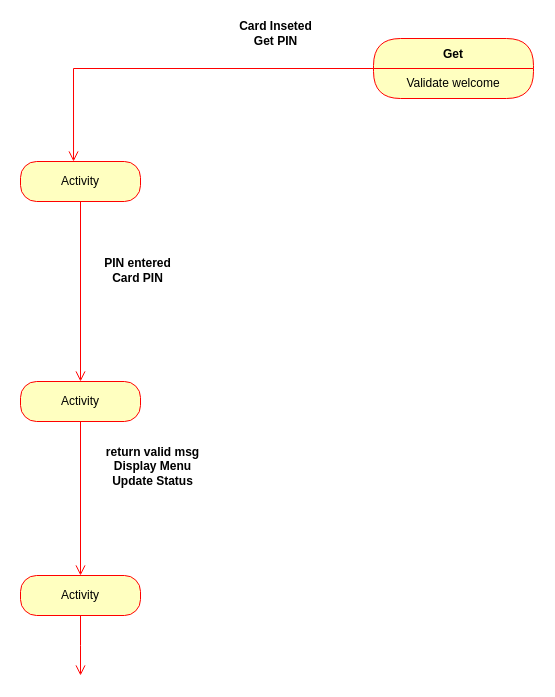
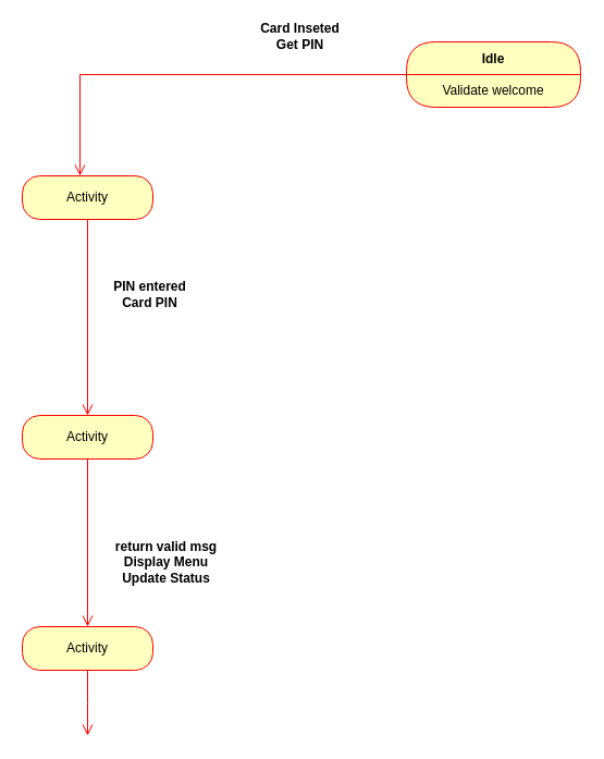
  <mxCell id="0" />
  <mxCell id="1" parent="0" />
- <mxCell id="2" value="Get" style="swimlane;fontStyle=1;align=center;verticalAlign=middle;childLayout=stackLayout;horizontal=1;startSize=30;horizontalStack=0;resizeParent=0;resizeLast=1;container=0;fontColor=#000000;collapsible=0;rounded=1;arcSize=30;strokeColor=#ff0000;fillColor=#ffffc0;swimlaneFillColor=#ffffc0;dropTarget=0;" vertex="1" parent="1"><mxGeometry x="373" y="38" width="160" height="60" as="geometry" /></mxCell>
+ <mxCell id="2" value="Idle" style="swimlane;fontStyle=1;align=center;verticalAlign=middle;childLayout=stackLayout;horizontal=1;startSize=30;horizontalStack=0;resizeParent=0;resizeLast=1;container=0;fontColor=#000000;collapsible=0;rounded=1;arcSize=30;strokeColor=#ff0000;fillColor=#ffffc0;swimlaneFillColor=#ffffc0;dropTarget=0;" vertex="1" parent="1"><mxGeometry x="373" y="38" width="160" height="60" as="geometry" /></mxCell>
  <mxCell id="3" value="Validate welcome" style="text;html=1;strokeColor=none;fillColor=none;align=center;verticalAlign=middle;spacingLeft=4;spacingRight=4;whiteSpace=wrap;overflow=hidden;rotatable=0;fontColor=#000000;" vertex="1" parent="2"><mxGeometry y="30" width="160" height="30" as="geometry" /></mxCell>
  <mxCell id="4" value="" style="edgeStyle=orthogonalEdgeStyle;html=1;verticalAlign=bottom;endArrow=open;endSize=8;strokeColor=#ff0000;rounded=0;entryX=0.442;entryY=0;entryDx=0;entryDy=0;entryPerimeter=0;" edge="1" source="2" parent="1" target="5"><mxGeometry relative="1" as="geometry"><mxPoint x="483" y="29" as="targetPoint" /></mxGeometry></mxCell>
  <mxCell id="5" value="Activity" style="rounded=1;whiteSpace=wrap;html=1;arcSize=40;fontColor=#000000;fillColor=#ffffc0;strokeColor=#ff0000;" vertex="1" parent="1"><mxGeometry x="20" y="161" width="120" height="40" as="geometry" /></mxCell>
  <mxCell id="6" value="" style="edgeStyle=orthogonalEdgeStyle;html=1;verticalAlign=bottom;endArrow=open;endSize=8;strokeColor=#ff0000;rounded=0;entryX=0.5;entryY=0;entryDx=0;entryDy=0;" edge="1" source="5" parent="1" target="7"><mxGeometry relative="1" as="geometry"><mxPoint x="80" y="261" as="targetPoint" /></mxGeometry></mxCell>
  <mxCell id="7" value="Activity" style="rounded=1;whiteSpace=wrap;html=1;arcSize=40;fontColor=#000000;fillColor=#ffffc0;strokeColor=#ff0000;" vertex="1" parent="1"><mxGeometry x="20" y="381" width="120" height="40" as="geometry" /></mxCell>
  <mxCell id="8" value="" style="edgeStyle=orthogonalEdgeStyle;html=1;verticalAlign=bottom;endArrow=open;endSize=8;strokeColor=#ff0000;rounded=0;" edge="1" source="7" parent="1" target="11"><mxGeometry relative="1" as="geometry"><mxPoint x="80" y="481" as="targetPoint" /></mxGeometry></mxCell>
  <mxCell id="9" value="Card Inseted&lt;br&gt;Get PIN" style="text;align=center;fontStyle=1;verticalAlign=middle;spacingLeft=3;spacingRight=3;strokeColor=none;rotatable=0;points=[[0,0.5],[1,0.5]];portConstraint=eastwest;html=1;" vertex="1" parent="1"><mxGeometry x="235" y="20" width="80" height="26" as="geometry" /></mxCell>
  <mxCell id="10" value="PIN entered&lt;br&gt;Card PIN" style="text;align=center;fontStyle=1;verticalAlign=middle;spacingLeft=3;spacingRight=3;strokeColor=none;rotatable=0;points=[[0,0.5],[1,0.5]];portConstraint=eastwest;html=1;" vertex="1" parent="1"><mxGeometry x="97" y="257" width="80" height="26" as="geometry" /></mxCell>
  <mxCell id="11" value="Activity" style="rounded=1;whiteSpace=wrap;html=1;arcSize=40;fontColor=#000000;fillColor=#ffffc0;strokeColor=#ff0000;" vertex="1" parent="1"><mxGeometry x="20" y="575" width="120" height="40" as="geometry" /></mxCell>
  <mxCell id="12" value="" style="edgeStyle=orthogonalEdgeStyle;html=1;verticalAlign=bottom;endArrow=open;endSize=8;strokeColor=#ff0000;rounded=0;" edge="1" source="11" parent="1"><mxGeometry relative="1" as="geometry"><mxPoint x="80" y="675" as="targetPoint" /></mxGeometry></mxCell>
- <mxCell id="13" value="return valid msg&lt;br&gt;Display Menu&lt;br&gt;Update Status" style="text;align=center;fontStyle=1;verticalAlign=middle;spacingLeft=3;spacingRight=3;strokeColor=none;rotatable=0;points=[[0,0.5],[1,0.5]];portConstraint=eastwest;html=1;" vertex="1" parent="1"><mxGeometry x="79" y="441" width="146" height="50" as="geometry" /></mxCell>
+ <mxCell id="13" value="return valid msg&lt;br&gt;Display Menu&lt;br&gt;Update Status" style="text;align=center;fontStyle=1;verticalAlign=middle;spacingLeft=3;spacingRight=3;strokeColor=none;rotatable=0;points=[[0,0.5],[1,0.5]];portConstraint=eastwest;html=1;" vertex="1" parent="1"><mxGeometry x="79" y="491" width="146" height="50" as="geometry" /></mxCell>
